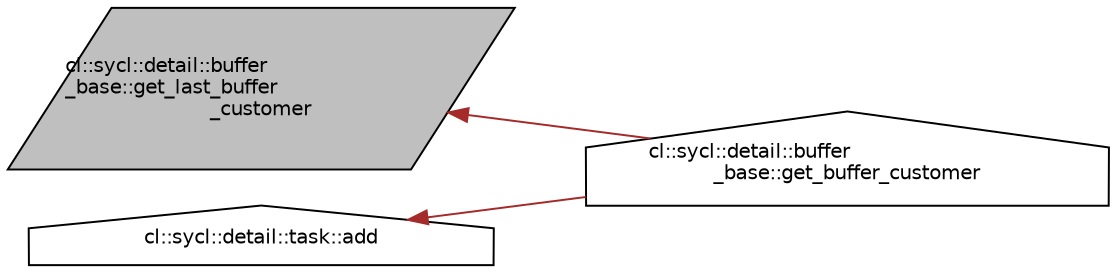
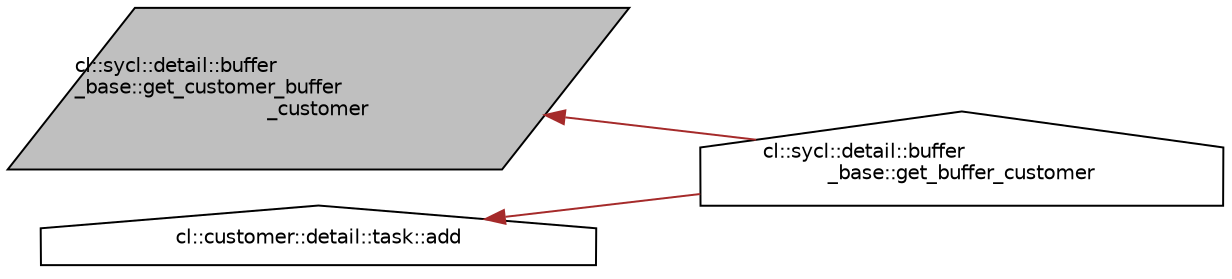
  digraph {
    rankdir=LR
    node [color=black fontname=Helvetica fontsize=10 shape=house]
    edge [color=brown dir=back fontname=Helvetica fontsize=10 labelfontname=Helvetica labelfontsize=10 style=solid]
-   n1 [fillcolor=grey75 fontcolor=black height=0.2 label="cl::sycl::detail::buffer\l_base::get_last_buffer\l_customer" shape=parallelogram style=filled width=0.4]
+   n1 [fillcolor=grey75 fontcolor=black height=0.2 label="cl::sycl::detail::buffer\l_base::get_customer_buffer\l_customer" shape=parallelogram style=filled width=0.4]
    n2 [height=0.2 label="cl::sycl::detail::buffer\l_base::get_buffer_customer" width=0.4]
-   n3 [height=0.2 label="cl::sycl::detail::task::add" width=0.4]
+   n3 [height=0.2 label="cl::customer::detail::task::add" width=0.4]
    n1 -> n2
    n3 -> n2
  }
